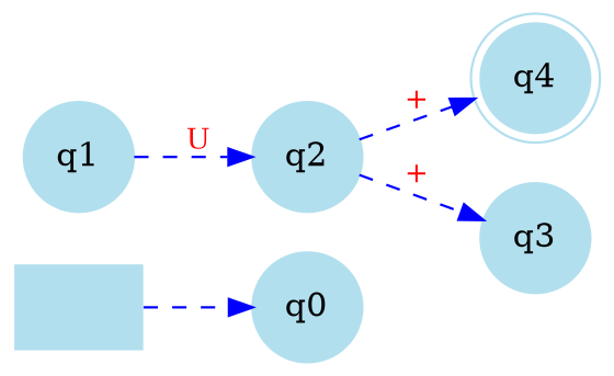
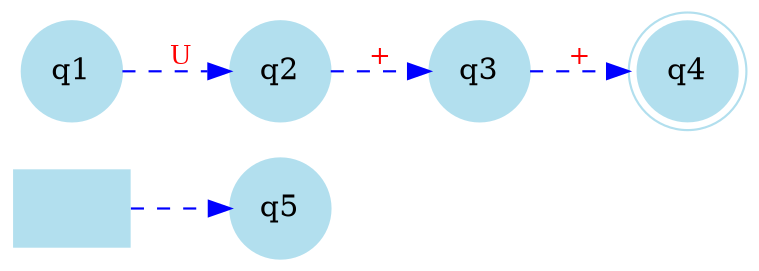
  digraph {
    rankdir=LR
    node [color=lightblue2 shape=circle style=filled]
    edge [color=blue fontcolor=red fontsize=12 style=dashed]
    "" [shape=plaintext]
-   n2 [label=q0]
+   n2 [label=q5]
    n3 [label=q4 shape=doublecircle]
    n4 [label=q2]
    n5 [label=q3]
    n6 [label=q1]
    "" -> n2
    n4 -> n5 [label="+"]
-   n4 -> n3 [label="+"]
+   n5 -> n3 [label="+"]
    n6 -> n4 [label=U]
  }
